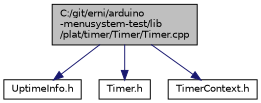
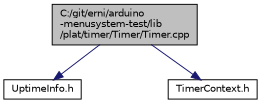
  digraph {
    node [color=black fillcolor=white fontname=Helvetica fontsize=10 shape=record style=filled]
    edge [color=midnightblue fontname=Helvetica fontsize=10 labelfontname=Helvetica labelfontsize=10 style=solid]
    n1 [fillcolor=grey75 fontcolor=black height=0.2 label="C:/git/erni/arduino\l-menusystem-test/lib\l/plat/timer/Timer/Timer.cpp" width=0.4]
    n2 [height=0.2 label="UptimeInfo.h" width=0.4]
-   n3 [height=0.2 label="Timer.h" width=0.4]
    n4 [height=0.2 label="TimerContext.h" width=0.4]
    n1 -> n2
-   n1 -> n3
    n1 -> n4
  }
